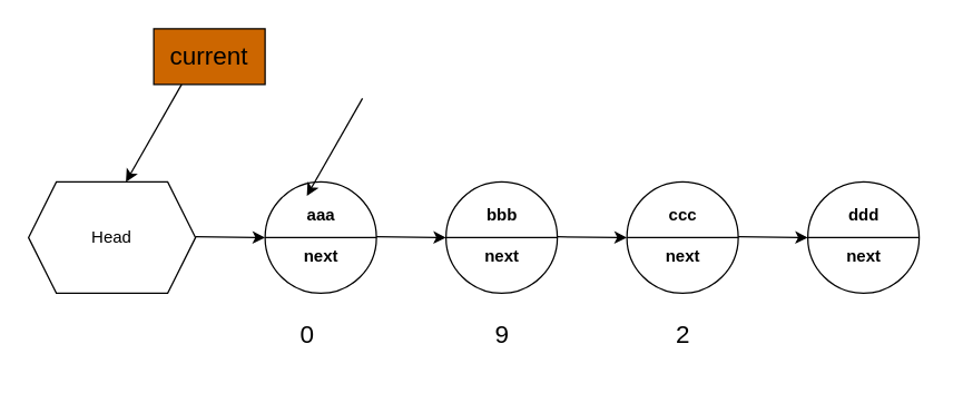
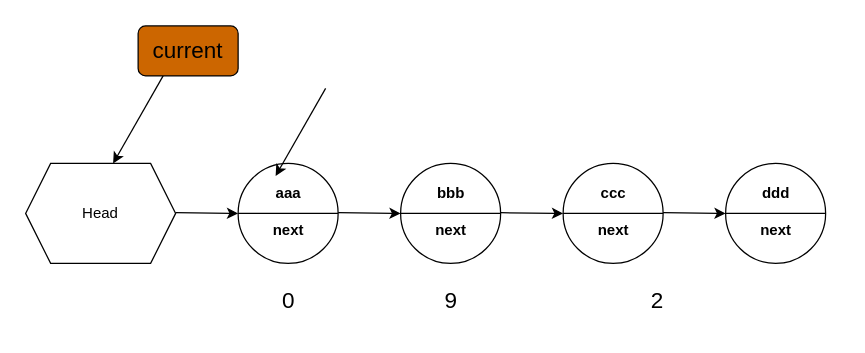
  <mxCell id="0" />
  <mxCell id="1" parent="0" />
  <mxCell id="2" value="Head" style="shape=hexagon;perimeter=hexagonPerimeter2;whiteSpace=wrap;html=1;fixedSize=1;" parent="1" vertex="1"><mxGeometry x="20" y="130" width="120" height="80" as="geometry" /></mxCell>
  <mxCell id="3" value="" style="shape=lineEllipse;perimeter=ellipsePerimeter;whiteSpace=wrap;html=1;backgroundOutline=1;" parent="1" vertex="1"><mxGeometry x="190" y="130" width="80" height="80" as="geometry" /></mxCell>
  <mxCell id="4" value="&lt;font style=&quot;font-size: 12px;&quot;&gt;aaa&lt;/font&gt;" style="text;strokeColor=none;fillColor=none;html=1;fontSize=24;fontStyle=1;verticalAlign=middle;align=center;" parent="1" vertex="1"><mxGeometry x="180" y="130" width="100" height="40" as="geometry" /></mxCell>
  <mxCell id="5" value="&lt;font style=&quot;font-size: 12px;&quot;&gt;next&lt;/font&gt;" style="text;strokeColor=none;fillColor=none;html=1;fontSize=24;fontStyle=1;verticalAlign=middle;align=center;" parent="1" vertex="1"><mxGeometry x="180" y="160" width="100" height="40" as="geometry" /></mxCell>
  <mxCell id="6" value="" style="endArrow=classic;html=1;fontSize=12;" parent="1" edge="1"><mxGeometry width="50" height="50" relative="1" as="geometry"><mxPoint x="140" y="169.47" as="sourcePoint" /><mxPoint x="190" y="170" as="targetPoint" /></mxGeometry></mxCell>
  <mxCell id="7" value="" style="shape=lineEllipse;perimeter=ellipsePerimeter;whiteSpace=wrap;html=1;backgroundOutline=1;" parent="1" vertex="1"><mxGeometry x="320" y="130" width="80" height="80" as="geometry" /></mxCell>
  <mxCell id="8" value="&lt;font style=&quot;font-size: 12px;&quot;&gt;bbb&lt;/font&gt;" style="text;strokeColor=none;fillColor=none;html=1;fontSize=24;fontStyle=1;verticalAlign=middle;align=center;" parent="1" vertex="1"><mxGeometry x="310" y="130" width="100" height="40" as="geometry" /></mxCell>
  <mxCell id="9" value="&lt;font style=&quot;font-size: 12px;&quot;&gt;next&lt;/font&gt;" style="text;strokeColor=none;fillColor=none;html=1;fontSize=24;fontStyle=1;verticalAlign=middle;align=center;" parent="1" vertex="1"><mxGeometry x="310" y="160" width="100" height="40" as="geometry" /></mxCell>
  <mxCell id="10" value="" style="endArrow=classic;html=1;fontSize=12;" parent="1" edge="1"><mxGeometry width="50" height="50" relative="1" as="geometry"><mxPoint x="270" y="169.47" as="sourcePoint" /><mxPoint x="320" y="170" as="targetPoint" /></mxGeometry></mxCell>
  <mxCell id="11" value="" style="shape=lineEllipse;perimeter=ellipsePerimeter;whiteSpace=wrap;html=1;backgroundOutline=1;" parent="1" vertex="1"><mxGeometry x="450" y="130" width="80" height="80" as="geometry" /></mxCell>
  <mxCell id="12" value="&lt;font style=&quot;font-size: 12px;&quot;&gt;ccc&lt;/font&gt;" style="text;strokeColor=none;fillColor=none;html=1;fontSize=24;fontStyle=1;verticalAlign=middle;align=center;" parent="1" vertex="1"><mxGeometry x="440" y="130" width="100" height="40" as="geometry" /></mxCell>
  <mxCell id="13" value="&lt;font style=&quot;font-size: 12px;&quot;&gt;next&lt;/font&gt;" style="text;strokeColor=none;fillColor=none;html=1;fontSize=24;fontStyle=1;verticalAlign=middle;align=center;" parent="1" vertex="1"><mxGeometry x="440" y="160" width="100" height="40" as="geometry" /></mxCell>
  <mxCell id="14" value="" style="endArrow=classic;html=1;fontSize=12;" parent="1" edge="1"><mxGeometry width="50" height="50" relative="1" as="geometry"><mxPoint x="400" y="169.47" as="sourcePoint" /><mxPoint x="450" y="170" as="targetPoint" /></mxGeometry></mxCell>
- <mxCell id="15" value="0" style="text;html=1;align=center;verticalAlign=middle;resizable=0;points=[];autosize=1;strokeColor=none;fillColor=none;fontSize=18;" parent="1" vertex="1"><mxGeometry x="205" y="220" width="30" height="40" as="geometry" /></mxCell>
+ <mxCell id="15" value="0" style="text;html=1;align=center;verticalAlign=middle;resizable=0;points=[];autosize=1;strokeColor=none;fillColor=none;fontSize=18;" parent="1" vertex="1"><mxGeometry x="215" y="220" width="30" height="40" as="geometry" /></mxCell>
  <mxCell id="16" value="9" style="text;html=1;align=center;verticalAlign=middle;resizable=0;points=[];autosize=1;strokeColor=none;fillColor=none;fontSize=18;" parent="1" vertex="1"><mxGeometry x="345" y="220" width="30" height="40" as="geometry" /></mxCell>
- <mxCell id="17" value="2" style="text;html=1;align=center;verticalAlign=middle;resizable=0;points=[];autosize=1;strokeColor=none;fillColor=none;fontSize=18;" parent="1" vertex="1"><mxGeometry x="475" y="220" width="30" height="40" as="geometry" /></mxCell>
+ <mxCell id="17" value="2" style="text;html=1;align=center;verticalAlign=middle;resizable=0;points=[];autosize=1;strokeColor=none;fillColor=none;fontSize=18;" parent="1" vertex="1"><mxGeometry x="510" y="220" width="30" height="40" as="geometry" /></mxCell>
  <mxCell id="18" value="" style="shape=lineEllipse;perimeter=ellipsePerimeter;whiteSpace=wrap;html=1;backgroundOutline=1;" parent="1" vertex="1"><mxGeometry x="580" y="130" width="80" height="80" as="geometry" /></mxCell>
  <mxCell id="19" value="&lt;font style=&quot;font-size: 12px;&quot;&gt;ddd&lt;/font&gt;" style="text;strokeColor=none;fillColor=none;html=1;fontSize=24;fontStyle=1;verticalAlign=middle;align=center;" parent="1" vertex="1"><mxGeometry x="570" y="130" width="100" height="40" as="geometry" /></mxCell>
  <mxCell id="20" value="&lt;font style=&quot;font-size: 12px;&quot;&gt;next&lt;/font&gt;" style="text;strokeColor=none;fillColor=none;html=1;fontSize=24;fontStyle=1;verticalAlign=middle;align=center;" parent="1" vertex="1"><mxGeometry x="570" y="160" width="100" height="40" as="geometry" /></mxCell>
  <mxCell id="21" value="" style="endArrow=classic;html=1;fontSize=12;" parent="1" edge="1"><mxGeometry width="50" height="50" relative="1" as="geometry"><mxPoint x="530" y="169.47" as="sourcePoint" /><mxPoint x="580" y="170" as="targetPoint" /></mxGeometry></mxCell>
  <mxCell id="22" value="" style="group" parent="1" vertex="1" connectable="0"><mxGeometry x="220" y="30" width="100" height="110" as="geometry" /></mxCell>
  <mxCell id="23" value="" style="endArrow=classic;html=1;fontSize=18;movable=1;resizable=1;rotatable=1;deletable=1;editable=1;connectable=1;" parent="22" edge="1"><mxGeometry width="50" height="50" relative="1" as="geometry"><mxPoint x="40" y="40" as="sourcePoint" /><mxPoint y="110" as="targetPoint" /></mxGeometry></mxCell>
  <mxCell id="24" value="" style="group" parent="1" vertex="1" connectable="0"><mxGeometry x="90" y="20" width="100" height="110" as="geometry" /></mxCell>
  <mxCell id="25" value="" style="endArrow=classic;html=1;fontSize=18;" parent="24" edge="1"><mxGeometry width="50" height="50" relative="1" as="geometry"><mxPoint x="40" y="40" as="sourcePoint" /><mxPoint y="110" as="targetPoint" /></mxGeometry></mxCell>
- <mxCell id="26" value="&lt;font style=&quot;font-size: 18px;&quot;&gt;current&lt;/font&gt;" style="rounded=0;whiteSpace=wrap;html=1;fontSize=12;fillColor=#CC6600;" parent="24" vertex="1"><mxGeometry x="20" width="80" height="40" as="geometry" /></mxCell>
+ <mxCell id="26" value="&lt;font style=&quot;font-size: 18px;&quot;&gt;current&lt;/font&gt;" style="whiteSpace=wrap;html=1;fontSize=12;fillColor=#CC6600;rounded=1;" parent="24" vertex="1"><mxGeometry x="20" width="80" height="40" as="geometry" /></mxCell>
